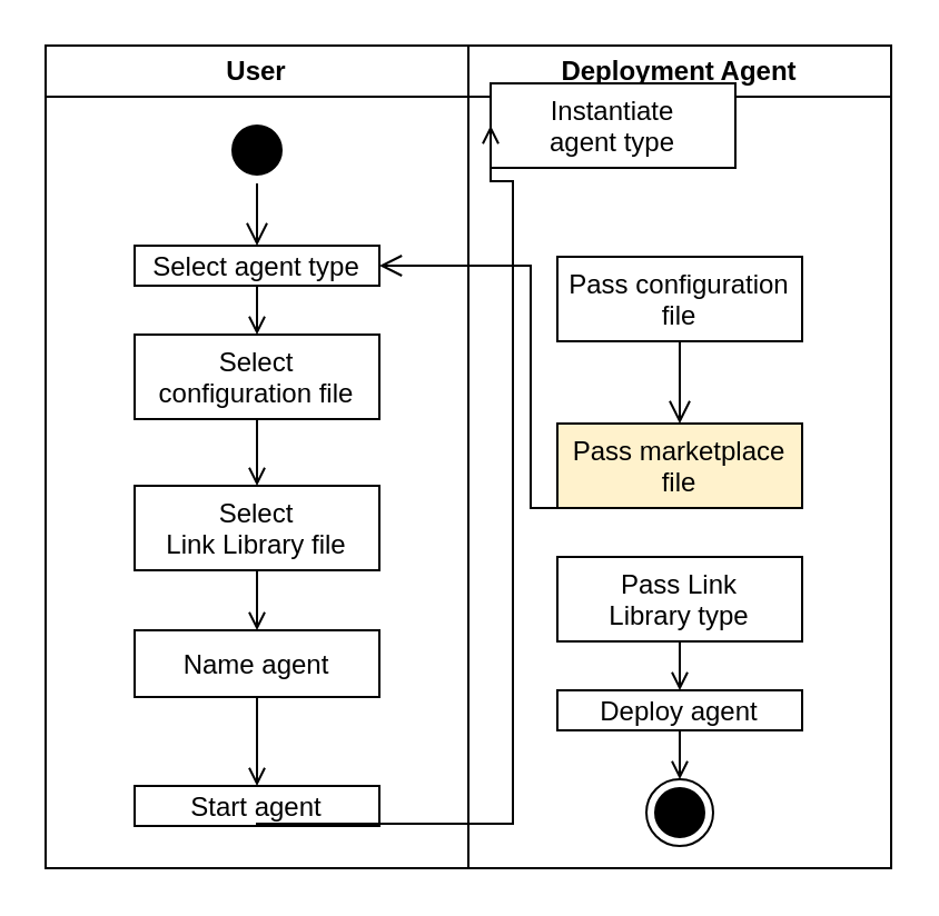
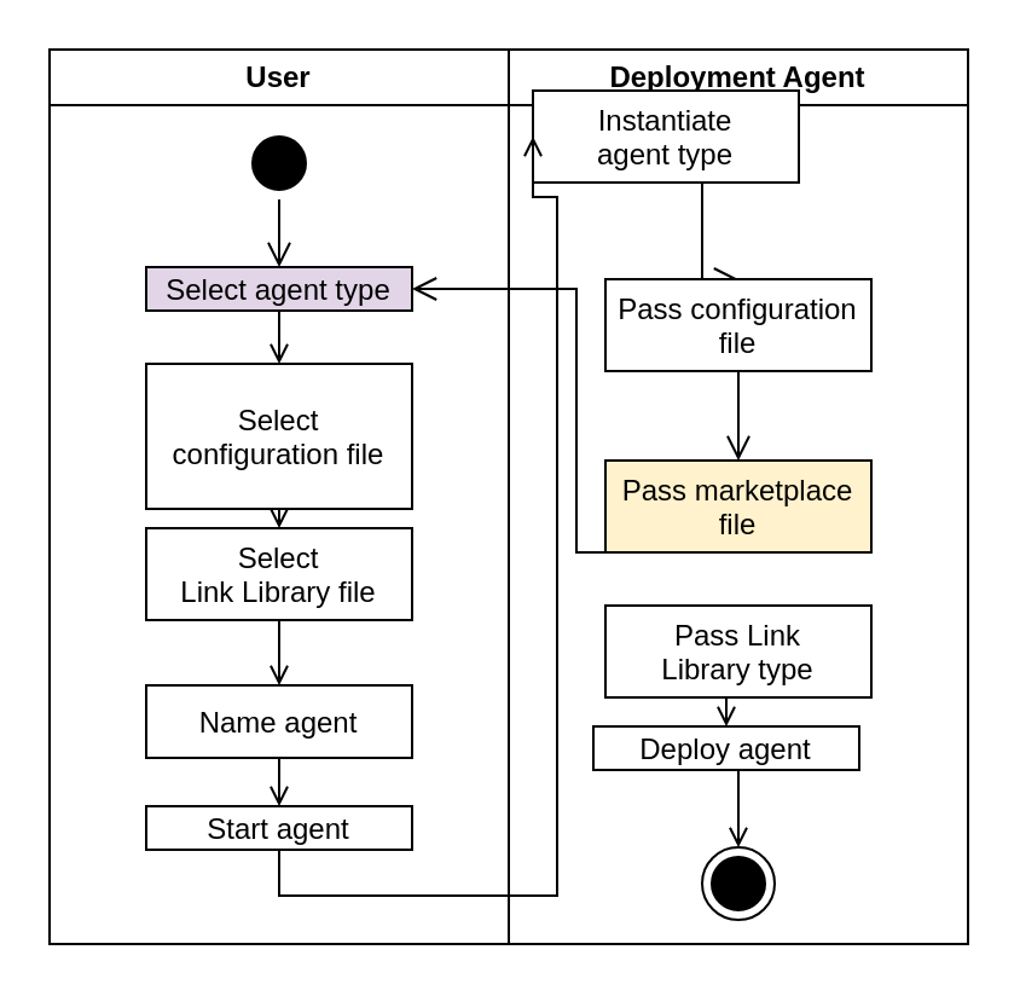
  <mxCell id="0" />
  <mxCell id="1" parent="0" />
  <mxCell id="2" value="User" style="swimlane;whiteSpace=wrap;movable=1;resizable=1;rotatable=1;deletable=1;editable=1;locked=0;connectable=1;" parent="1" vertex="1"><mxGeometry x="20" y="20" width="190" height="370" as="geometry"><mxRectangle x="164.5" y="128" width="70" height="30" as="alternateBounds" /></mxGeometry></mxCell>
  <mxCell id="3" value="" style="ellipse;shape=startState;fillColor=#000000;strokeColor=default;" parent="2" vertex="1"><mxGeometry x="80" y="32" width="30" height="30" as="geometry" /></mxCell>
  <mxCell id="4" value="" style="edgeStyle=elbowEdgeStyle;elbow=horizontal;verticalAlign=bottom;endArrow=open;endSize=8;strokeColor=default;endFill=1;rounded=0;entryX=0.5;entryY=0;entryDx=0;entryDy=0;exitX=0.5;exitY=1;exitDx=0;exitDy=0;" parent="2" source="3" target="5" edge="1"><mxGeometry x="100" y="40" as="geometry"><mxPoint x="95" y="82" as="targetPoint" /></mxGeometry></mxCell>
- <mxCell id="5" value="Select agent type" style="" parent="2" vertex="1"><mxGeometry x="40" y="90" width="110" height="18" as="geometry" /></mxCell>
+ <mxCell id="5" value="Select agent type" style="fillColor=#e1d5e7;" parent="2" vertex="1"><mxGeometry x="40" y="90" width="110" height="18" as="geometry" /></mxCell>
  <mxCell id="6" value="" style="endArrow=open;strokeColor=default;endFill=1;rounded=0;entryX=0.5;entryY=0;entryDx=0;entryDy=0;" parent="2" source="5" target="7" edge="1"><mxGeometry relative="1" as="geometry"><mxPoint x="135" y="150" as="targetPoint" /></mxGeometry></mxCell>
- <mxCell id="7" value="Select&#10;configuration file" style="" vertex="1" parent="2"><mxGeometry x="40" y="130" width="110" height="38" as="geometry" /></mxCell>
+ <mxCell id="7" value="Select&#10;configuration file" style="" vertex="1" parent="2"><mxGeometry x="40" y="130" width="110" height="60" as="geometry" /></mxCell>
  <mxCell id="8" style="edgeStyle=orthogonalEdgeStyle;rounded=0;orthogonalLoop=1;jettySize=auto;html=1;exitX=0.5;exitY=1;exitDx=0;exitDy=0;entryX=0.5;entryY=0;entryDx=0;entryDy=0;endArrow=open;endFill=0;" edge="1" parent="2" source="9" target="11"><mxGeometry relative="1" as="geometry" /></mxCell>
  <mxCell id="9" value="Select&#10;Link Library file" style="" vertex="1" parent="2"><mxGeometry x="40" y="198" width="110" height="38" as="geometry" /></mxCell>
  <mxCell id="10" value="" style="endArrow=open;strokeColor=default;endFill=1;rounded=0;entryX=0.5;entryY=0;entryDx=0;entryDy=0;exitX=0.5;exitY=1;exitDx=0;exitDy=0;" edge="1" parent="2" source="7" target="9"><mxGeometry relative="1" as="geometry"><mxPoint x="105.5" y="110" as="sourcePoint" /><mxPoint x="105.5" y="140" as="targetPoint" /></mxGeometry></mxCell>
  <mxCell id="11" value="Name agent" style="" vertex="1" parent="2"><mxGeometry x="40" y="263" width="110" height="30" as="geometry" /></mxCell>
- <mxCell id="12" value="Start agent" style="" vertex="1" parent="2"><mxGeometry x="40" y="333" width="110" height="18" as="geometry" /></mxCell>
+ <mxCell id="12" value="Start agent" style="" vertex="1" parent="2"><mxGeometry x="40" y="313" width="110" height="18" as="geometry" /></mxCell>
  <mxCell id="13" style="edgeStyle=orthogonalEdgeStyle;rounded=0;orthogonalLoop=1;jettySize=auto;html=1;exitX=0.5;exitY=1;exitDx=0;exitDy=0;entryX=0.5;entryY=0;entryDx=0;entryDy=0;endArrow=open;endFill=0;" edge="1" parent="2" source="11" target="12"><mxGeometry relative="1" as="geometry"><mxPoint x="105.5" y="243" as="sourcePoint" /><mxPoint x="105.5" y="273" as="targetPoint" /></mxGeometry></mxCell>
  <mxCell id="14" value="Deployment Agent" style="swimlane;whiteSpace=wrap;startSize=23;movable=1;resizable=1;rotatable=1;deletable=1;editable=1;locked=0;connectable=1;" parent="1" vertex="1"><mxGeometry x="210" y="20" width="190" height="370" as="geometry" /></mxCell>
+ <mxCell id="15" value="" style="edgeStyle=elbowEdgeStyle;elbow=horizontal;verticalAlign=bottom;endArrow=open;endSize=8;strokeColor=default;endFill=1;rounded=0;entryX=0.5;entryY=0;entryDx=0;entryDy=0;exitX=0.5;exitY=1;exitDx=0;exitDy=0;" parent="14" target="18" edge="1" source="17"><mxGeometry x="40" y="20" as="geometry"><mxPoint x="540.619" y="238" as="targetPoint" /><mxPoint x="95.5" y="70" as="sourcePoint" /></mxGeometry></mxCell>
  <mxCell id="16" value="" style="ellipse;html=1;shape=endState;fillColor=#000000;strokeColor=default;" parent="14" vertex="1"><mxGeometry x="80" y="330" width="30" height="30" as="geometry" /></mxCell>
  <mxCell id="17" value="Instantiate&#10;agent type" style="" parent="14" vertex="1"><mxGeometry x="10" y="17" width="110" height="38" as="geometry" /></mxCell>
  <mxCell id="18" value="Pass configuration&#10;file" style="" vertex="1" parent="14"><mxGeometry x="40" y="95" width="110" height="38" as="geometry" /></mxCell>
  <mxCell id="19" value="Pass marketplace&#10;file" style="fillColor=#fff2cc;" vertex="1" parent="14"><mxGeometry x="40" y="170" width="110" height="38" as="geometry" /></mxCell>
  <mxCell id="20" value="" style="edgeStyle=elbowEdgeStyle;elbow=horizontal;verticalAlign=bottom;endArrow=open;endSize=8;strokeColor=default;endFill=1;rounded=0;entryX=0.5;entryY=0;entryDx=0;entryDy=0;exitX=0.5;exitY=1;exitDx=0;exitDy=0;" edge="1" parent="14" source="18" target="19"><mxGeometry x="-280" y="-20" as="geometry"><mxPoint x="105" y="120" as="targetPoint" /><mxPoint x="105.5" y="80" as="sourcePoint" /></mxGeometry></mxCell>
  <mxCell id="21" value="Pass Link&#10;Library type" style="" parent="14" vertex="1"><mxGeometry x="40" y="230" width="110" height="38" as="geometry" /></mxCell>
  <mxCell id="22" style="edgeStyle=orthogonalEdgeStyle;rounded=0;orthogonalLoop=1;jettySize=auto;html=1;exitX=0.5;exitY=1;exitDx=0;exitDy=0;endArrow=open;endFill=0;entryX=0.5;entryY=0;entryDx=0;entryDy=0;" parent="14" source="21" target="25" edge="1"><mxGeometry relative="1" as="geometry"><Array as="points" /><mxPoint x="77.5" y="240" as="sourcePoint" /><mxPoint x="95" y="320.0" as="targetPoint" /></mxGeometry></mxCell>
  <mxCell id="23" value="" style="edgeStyle=elbowEdgeStyle;elbow=horizontal;verticalAlign=bottom;endArrow=open;endSize=8;strokeColor=default;endFill=1;rounded=0;exitX=0.5;exitY=1;exitDx=0;exitDy=0;" edge="1" parent="14" source="19" target="5"><mxGeometry x="-600" y="-60" as="geometry"><mxPoint x="105" y="190" as="targetPoint" /><mxPoint x="105" y="158" as="sourcePoint" /></mxGeometry></mxCell>
  <mxCell id="24" style="edgeStyle=orthogonalEdgeStyle;rounded=0;orthogonalLoop=1;jettySize=auto;html=1;exitX=0.5;exitY=1;exitDx=0;exitDy=0;entryX=0.5;entryY=0;entryDx=0;entryDy=0;endArrow=open;endFill=0;" edge="1" parent="14" source="25" target="16"><mxGeometry relative="1" as="geometry" /></mxCell>
- <mxCell id="25" value="Deploy agent" style="" vertex="1" parent="14"><mxGeometry x="40" y="290" width="110" height="18" as="geometry" /></mxCell>
+ <mxCell id="25" value="Deploy agent" style="" vertex="1" parent="14"><mxGeometry x="35" y="280" width="110" height="18" as="geometry" /></mxCell>
  <mxCell id="26" style="edgeStyle=orthogonalEdgeStyle;rounded=0;orthogonalLoop=1;jettySize=auto;html=1;exitX=0.5;exitY=1;exitDx=0;exitDy=0;entryX=0;entryY=0.5;entryDx=0;entryDy=0;endArrow=open;endFill=0;" edge="1" parent="1" source="12" target="17"><mxGeometry relative="1" as="geometry"><mxPoint x="290.5" y="340" as="sourcePoint" /><mxPoint x="400" y="50" as="targetPoint" /><Array as="points"><mxPoint x="115" y="370" /><mxPoint x="230" y="370" /><mxPoint x="230" y="81" /></Array></mxGeometry></mxCell>
